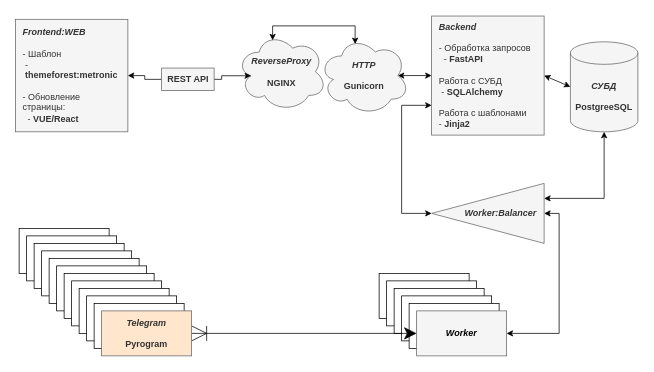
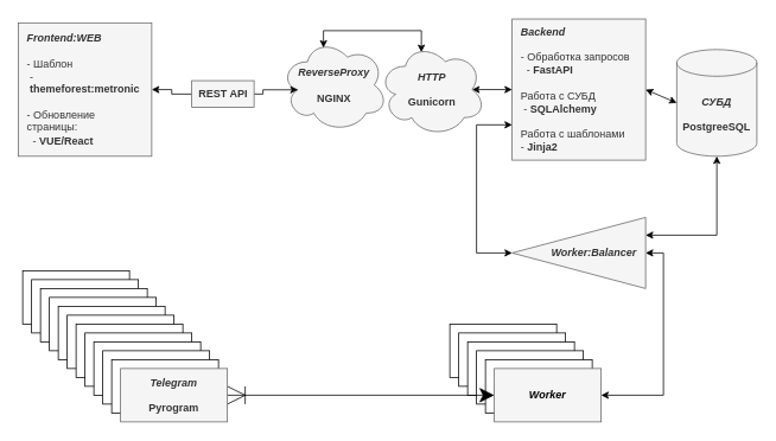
  <mxCell id="0" />
  <mxCell id="1" parent="0" />
  <mxCell id="2" value="" style="rounded=0;whiteSpace=wrap;html=1;" vertex="1" parent="1"><mxGeometry x="25" y="304" width="120" height="60" as="geometry" /></mxCell>
  <mxCell id="3" value="" style="rounded=0;whiteSpace=wrap;html=1;" vertex="1" parent="1"><mxGeometry x="35" y="314" width="120" height="60" as="geometry" /></mxCell>
  <mxCell id="4" value="" style="rounded=0;whiteSpace=wrap;html=1;" vertex="1" parent="1"><mxGeometry x="45" y="324" width="120" height="60" as="geometry" /></mxCell>
  <mxCell id="5" value="" style="rounded=0;whiteSpace=wrap;html=1;" vertex="1" parent="1"><mxGeometry x="55" y="334" width="120" height="60" as="geometry" /></mxCell>
  <mxCell id="6" value="" style="rounded=0;whiteSpace=wrap;html=1;" vertex="1" parent="1"><mxGeometry y="344" width="120" height="60" as="geometry" x="65" /></mxCell>
  <mxCell id="7" value="" style="rounded=0;whiteSpace=wrap;html=1;" vertex="1" parent="1"><mxGeometry x="75" y="354" width="120" height="60" as="geometry" /></mxCell>
  <mxCell id="8" value="" style="rounded=0;whiteSpace=wrap;html=1;" vertex="1" parent="1"><mxGeometry x="85" y="364" width="120" height="60" as="geometry" /></mxCell>
  <mxCell id="9" value="" style="rounded=0;whiteSpace=wrap;html=1;" vertex="1" parent="1"><mxGeometry x="95" y="374" width="120" height="60" as="geometry" /></mxCell>
  <mxCell id="10" value="" style="rounded=0;whiteSpace=wrap;html=1;" vertex="1" parent="1"><mxGeometry x="105" y="384" width="120" height="60" as="geometry" /></mxCell>
  <mxCell id="11" value="" style="rounded=0;whiteSpace=wrap;html=1;" vertex="1" parent="1"><mxGeometry x="115" y="394" width="120" height="60" as="geometry" /></mxCell>
  <mxCell id="12" value="&lt;div style=&quot;&quot;&gt;&lt;b&gt;&lt;i&gt;СУБД&lt;/i&gt;&lt;br&gt;&lt;/b&gt;&lt;br&gt;&lt;/div&gt;&lt;div style=&quot;&quot;&gt;&lt;span style=&quot;background-color: initial;&quot;&gt;&lt;b&gt;PostgreeSQL&lt;/b&gt;&lt;/span&gt;&lt;/div&gt;" style="shape=cylinder3;whiteSpace=wrap;html=1;boundedLbl=1;backgroundOutline=1;size=15;align=center;fillColor=#f5f5f5;fontColor=#333333;strokeColor=#666666;" vertex="1" parent="1"><mxGeometry x="760" y="55.25" width="90" height="120" as="geometry" /></mxCell>
  <mxCell id="13" value="&lt;div style=&quot;&quot;&gt;&lt;span style=&quot;background-color: initial;&quot;&gt;&lt;b style=&quot;&quot;&gt;&lt;i&gt;Backend&lt;/i&gt;&lt;/b&gt;&lt;br&gt;&lt;br&gt;&lt;/span&gt;&lt;/div&gt;&lt;div style=&quot;&quot;&gt;&lt;span style=&quot;background-color: initial;&quot;&gt;- Обработка запросов&lt;/span&gt;&lt;/div&gt;&amp;nbsp; - &lt;b&gt;FastAPI&lt;/b&gt;&lt;br&gt;&lt;br&gt;Работа с СУБД&lt;br&gt;&amp;nbsp;- &lt;b&gt;SQLAlchemy&lt;/b&gt;&lt;br&gt;&lt;br&gt;Работа с шаблонами&lt;br&gt;- &lt;b&gt;Jinja2&lt;/b&gt;" style="rounded=0;whiteSpace=wrap;html=1;align=left;fillColor=#f5f5f5;fontColor=#333333;strokeColor=#666666;spacingRight=0;spacing=10;" vertex="1" parent="1"><mxGeometry x="575" y="20.875" width="150" height="158.75" as="geometry" /></mxCell>
  <mxCell id="14" value="" style="endArrow=classic;startArrow=classic;html=1;rounded=0;entryX=0;entryY=0.5;entryDx=0;entryDy=0;entryPerimeter=0;exitX=1;exitY=0.5;exitDx=0;exitDy=0;" edge="1" parent="1" source="13" target="12"><mxGeometry width="50" height="50" relative="1" as="geometry"><mxPoint x="655" y="161.5" as="sourcePoint" /><mxPoint x="705" y="111.5" as="targetPoint" /></mxGeometry></mxCell>
  <mxCell id="15" value="&lt;b style=&quot;font-style: italic;&quot;&gt;Frontend:WEB&lt;/b&gt;&lt;br&gt;&lt;br&gt;- Шаблон&lt;br&gt;&amp;nbsp;-&amp;nbsp;&lt;b&gt;themeforest:metronic&lt;/b&gt;&lt;br&gt;&lt;br&gt;- Обновление страницы:&lt;br&gt;&amp;nbsp; - &lt;b&gt;VUE/React&lt;/b&gt;" style="whiteSpace=wrap;html=1;align=left;rounded=0;fillColor=#f5f5f5;fontColor=#333333;strokeColor=#666666;spacing=10;" vertex="1" parent="1"><mxGeometry x="20" y="25.25" width="150" height="150" as="geometry" /></mxCell>
  <mxCell id="16" style="edgeStyle=orthogonalEdgeStyle;rounded=0;orthogonalLoop=1;jettySize=auto;html=1;entryX=1;entryY=0.5;entryDx=0;entryDy=0;startArrow=none;startFill=1;" edge="1" parent="1" source="19" target="15"><mxGeometry relative="1" as="geometry" /></mxCell>
  <mxCell id="17" value="&lt;b&gt;&lt;i&gt;ReverseProxy&lt;/i&gt;&lt;br&gt;&lt;br&gt;NGINX&lt;br&gt;&lt;/b&gt;" style="ellipse;shape=cloud;whiteSpace=wrap;html=1;fillColor=#f5f5f5;fontColor=#333333;strokeColor=#666666;spacing=0;" vertex="1" parent="1"><mxGeometry x="315" y="42.75" width="120" height="105" as="geometry" /></mxCell>
  <mxCell id="18" value="" style="edgeStyle=orthogonalEdgeStyle;rounded=0;orthogonalLoop=1;jettySize=auto;html=1;entryX=1;entryY=0.5;entryDx=0;entryDy=0;startArrow=classic;startFill=1;endArrow=none;exitX=0.16;exitY=0.55;exitDx=0;exitDy=0;exitPerimeter=0;" edge="1" parent="1" source="17" target="19"><mxGeometry relative="1" as="geometry"><mxPoint x="375" y="104" as="sourcePoint" /><mxPoint x="265" y="104" as="targetPoint" /></mxGeometry></mxCell>
  <mxCell id="19" value="&lt;b&gt;REST API&lt;/b&gt;" style="text;html=1;align=center;verticalAlign=middle;resizable=0;points=[];autosize=1;strokeColor=#666666;fillColor=#f5f5f5;fontColor=#333333;spacing=0;" vertex="1" parent="1"><mxGeometry x="215" y="90.25" width="70" height="30" as="geometry" /></mxCell>
  <mxCell id="20" style="edgeStyle=orthogonalEdgeStyle;rounded=0;orthogonalLoop=1;jettySize=auto;html=1;exitX=0;exitY=0.5;exitDx=0;exitDy=0;entryX=1;entryY=0.5;entryDx=0;entryDy=0;startArrow=classic;startFill=1;" edge="1" parent="1" source="22" target="29"><mxGeometry relative="1" as="geometry"><mxPoint x="665" y="434" as="targetPoint" /><Array as="points"><mxPoint x="745" y="284" /><mxPoint x="745" y="444" /></Array></mxGeometry></mxCell>
  <mxCell id="21" style="edgeStyle=orthogonalEdgeStyle;rounded=0;orthogonalLoop=1;jettySize=auto;html=1;exitX=0;exitY=0.75;exitDx=0;exitDy=0;entryX=0.5;entryY=1;entryDx=0;entryDy=0;entryPerimeter=0;startArrow=classic;startFill=1;" edge="1" parent="1" source="22" target="12"><mxGeometry relative="1" as="geometry" /></mxCell>
  <mxCell id="22" value="&lt;b&gt;&lt;i&gt;Worker:Balancer&lt;/i&gt;&lt;/b&gt;" style="triangle;whiteSpace=wrap;html=1;align=right;direction=west;spacing=10;fillColor=#f5f5f5;fontColor=#333333;strokeColor=#666666;" vertex="1" parent="1"><mxGeometry x="575" y="244" width="150" height="80" as="geometry" /></mxCell>
  <mxCell id="23" value="" style="rounded=0;whiteSpace=wrap;html=1;" vertex="1" parent="1"><mxGeometry x="505" y="364" width="120" height="60" as="geometry" /></mxCell>
  <mxCell id="24" value="" style="rounded=0;whiteSpace=wrap;html=1;" vertex="1" parent="1"><mxGeometry x="515" y="374" width="120" height="60" as="geometry" /></mxCell>
  <mxCell id="25" value="" style="rounded=0;whiteSpace=wrap;html=1;" vertex="1" parent="1"><mxGeometry x="525" y="384" width="120" height="60" as="geometry" /></mxCell>
  <mxCell id="26" value="" style="rounded=0;whiteSpace=wrap;html=1;" vertex="1" parent="1"><mxGeometry x="535" y="394" width="120" height="60" as="geometry" /></mxCell>
  <mxCell id="27" value="" style="rounded=0;whiteSpace=wrap;html=1;" vertex="1" parent="1"><mxGeometry x="545" y="404" width="120" height="60" as="geometry" /></mxCell>
  <mxCell id="28" style="edgeStyle=orthogonalEdgeStyle;orthogonalLoop=1;jettySize=auto;html=1;exitX=0;exitY=0.5;exitDx=0;exitDy=0;startArrow=classic;startFill=1;endArrow=ERoneToMany;endFill=0;startSize=14;endSize=18;fillColor=#f8cecc;strokeColor=#000000;rounded=0;" edge="1" parent="1" source="29" target="34"><mxGeometry relative="1" as="geometry" /></mxCell>
  <mxCell id="29" value="&lt;b&gt;&lt;i&gt;&lt;font color=&quot;#000000&quot;&gt;Worker&lt;/font&gt;&lt;/i&gt;&lt;/b&gt;" style="rounded=0;whiteSpace=wrap;html=1;fillColor=#f5f5f5;strokeColor=#666666;fontColor=#333333;" vertex="1" parent="1"><mxGeometry x="555" y="414" width="120" height="60" as="geometry" /></mxCell>
  <mxCell id="30" style="rounded=0;orthogonalLoop=1;jettySize=auto;html=1;exitX=0.875;exitY=0.5;exitDx=0;exitDy=0;exitPerimeter=0;entryX=0;entryY=0.5;entryDx=0;entryDy=0;startArrow=classic;startFill=1;" edge="1" parent="1" source="32" target="13"><mxGeometry relative="1" as="geometry" /></mxCell>
  <mxCell id="31" style="edgeStyle=orthogonalEdgeStyle;rounded=0;orthogonalLoop=1;jettySize=auto;html=1;entryX=0.4;entryY=0.1;entryDx=0;entryDy=0;entryPerimeter=0;startArrow=classic;startFill=1;exitX=0.4;exitY=0.1;exitDx=0;exitDy=0;exitPerimeter=0;" edge="1" parent="1" source="32" target="17"><mxGeometry relative="1" as="geometry"><Array as="points"><mxPoint x="473" y="34" /><mxPoint x="363" y="34" /></Array></mxGeometry></mxCell>
  <mxCell id="32" value="&lt;b&gt;&lt;i&gt;HTTP&lt;/i&gt;&lt;br&gt;&lt;br&gt;Gunicorn&lt;/b&gt;" style="ellipse;shape=cloud;whiteSpace=wrap;html=1;fillColor=#f5f5f5;fontColor=#333333;strokeColor=#666666;spacing=0;" vertex="1" parent="1"><mxGeometry x="425" y="47.75" width="120" height="105" as="geometry" /></mxCell>
  <mxCell id="33" value="" style="rounded=0;whiteSpace=wrap;html=1;" vertex="1" parent="1"><mxGeometry x="125" y="404" width="120" height="60" as="geometry" /></mxCell>
- <mxCell id="34" value="&lt;b&gt;&lt;i&gt;Telegram&lt;/i&gt;&lt;br&gt;&lt;br&gt;Pyrogram&lt;br&gt;&lt;/b&gt;" style="rounded=0;whiteSpace=wrap;html=1;fillColor=#ffe6cc;fontColor=#333333;strokeColor=#666666;" vertex="1" parent="1"><mxGeometry x="135" y="414" width="120" height="60" as="geometry" /></mxCell>
+ <mxCell id="34" value="&lt;b&gt;&lt;i&gt;Telegram&lt;/i&gt;&lt;br&gt;&lt;br&gt;Pyrogram&lt;br&gt;&lt;/b&gt;" style="rounded=0;whiteSpace=wrap;html=1;fillColor=#f5f5f5;fontColor=#333333;strokeColor=#666666;" vertex="1" parent="1"><mxGeometry x="135" y="414" width="120" height="60" as="geometry" /></mxCell>
  <mxCell id="35" style="rounded=0;orthogonalLoop=1;jettySize=auto;html=1;exitX=1;exitY=0.5;exitDx=0;exitDy=0;entryX=0;entryY=0.75;entryDx=0;entryDy=0;startArrow=classic;startFill=1;edgeStyle=orthogonalEdgeStyle;" edge="1" parent="1" source="22" target="13"><mxGeometry relative="1" as="geometry"><mxPoint x="505" y="224" as="sourcePoint" /><mxPoint x="550" y="224" as="targetPoint" /><Array as="points"><mxPoint x="535" y="284" /><mxPoint x="535" y="140" /></Array></mxGeometry></mxCell>
